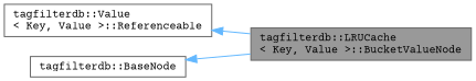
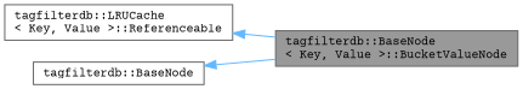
  digraph {
    fontname="Courier Prime"
    rankdir=LR
    node [color=gray40 fillcolor=white fontname="Courier Prime" fontsize=10 shape=box style=filled]
    edge [color=steelblue1 dir=back fontname="Courier Prime" fontsize=10 labelfontname=Helvetica labelfontsize=10 style=solid]
-   n1 [fillcolor=grey60 fontcolor=black height=0.2 label="tagfilterdb::LRUCache\l\< Key, Value \>::BucketValueNode" width=0.4]
-   n2 [height=0.2 label="tagfilterdb::Value\l\< Key, Value \>::Referenceable" width=0.4]
+   n1 [fillcolor=grey60 fontcolor=black height=0.2 label="tagfilterdb::BaseNode\l\< Key, Value \>::BucketValueNode" width=0.4]
+   n2 [height=0.2 label="tagfilterdb::LRUCache\l\< Key, Value \>::Referenceable" width=0.4]
    n3 [height=0.2 label="tagfilterdb::BaseNode" width=0.4]
    n2 -> n1
    n3 -> n1
  }
